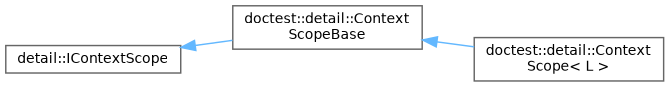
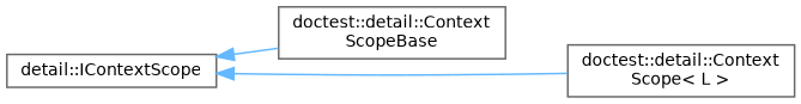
  digraph {
    rankdir=LR
    node [color=grey40 fillcolor=white fontname=Helvetica fontsize=10 shape=box style=filled]
    edge [color=steelblue1 dir=back fontname=Helvetica fontsize=10 labelfontname=Helvetica labelfontsize=10 style=solid]
    n1 [height=0.2 label="detail::IContextScope" width=0.4]
    n2 [height=0.2 label="doctest::detail::Context\lScopeBase" width=0.4]
    n3 [height=0.2 label="doctest::detail::Context\lScope\< L \>" width=0.4]
    n1 -> n2
-   n2 -> n3
+   n1 -> n3
  }
